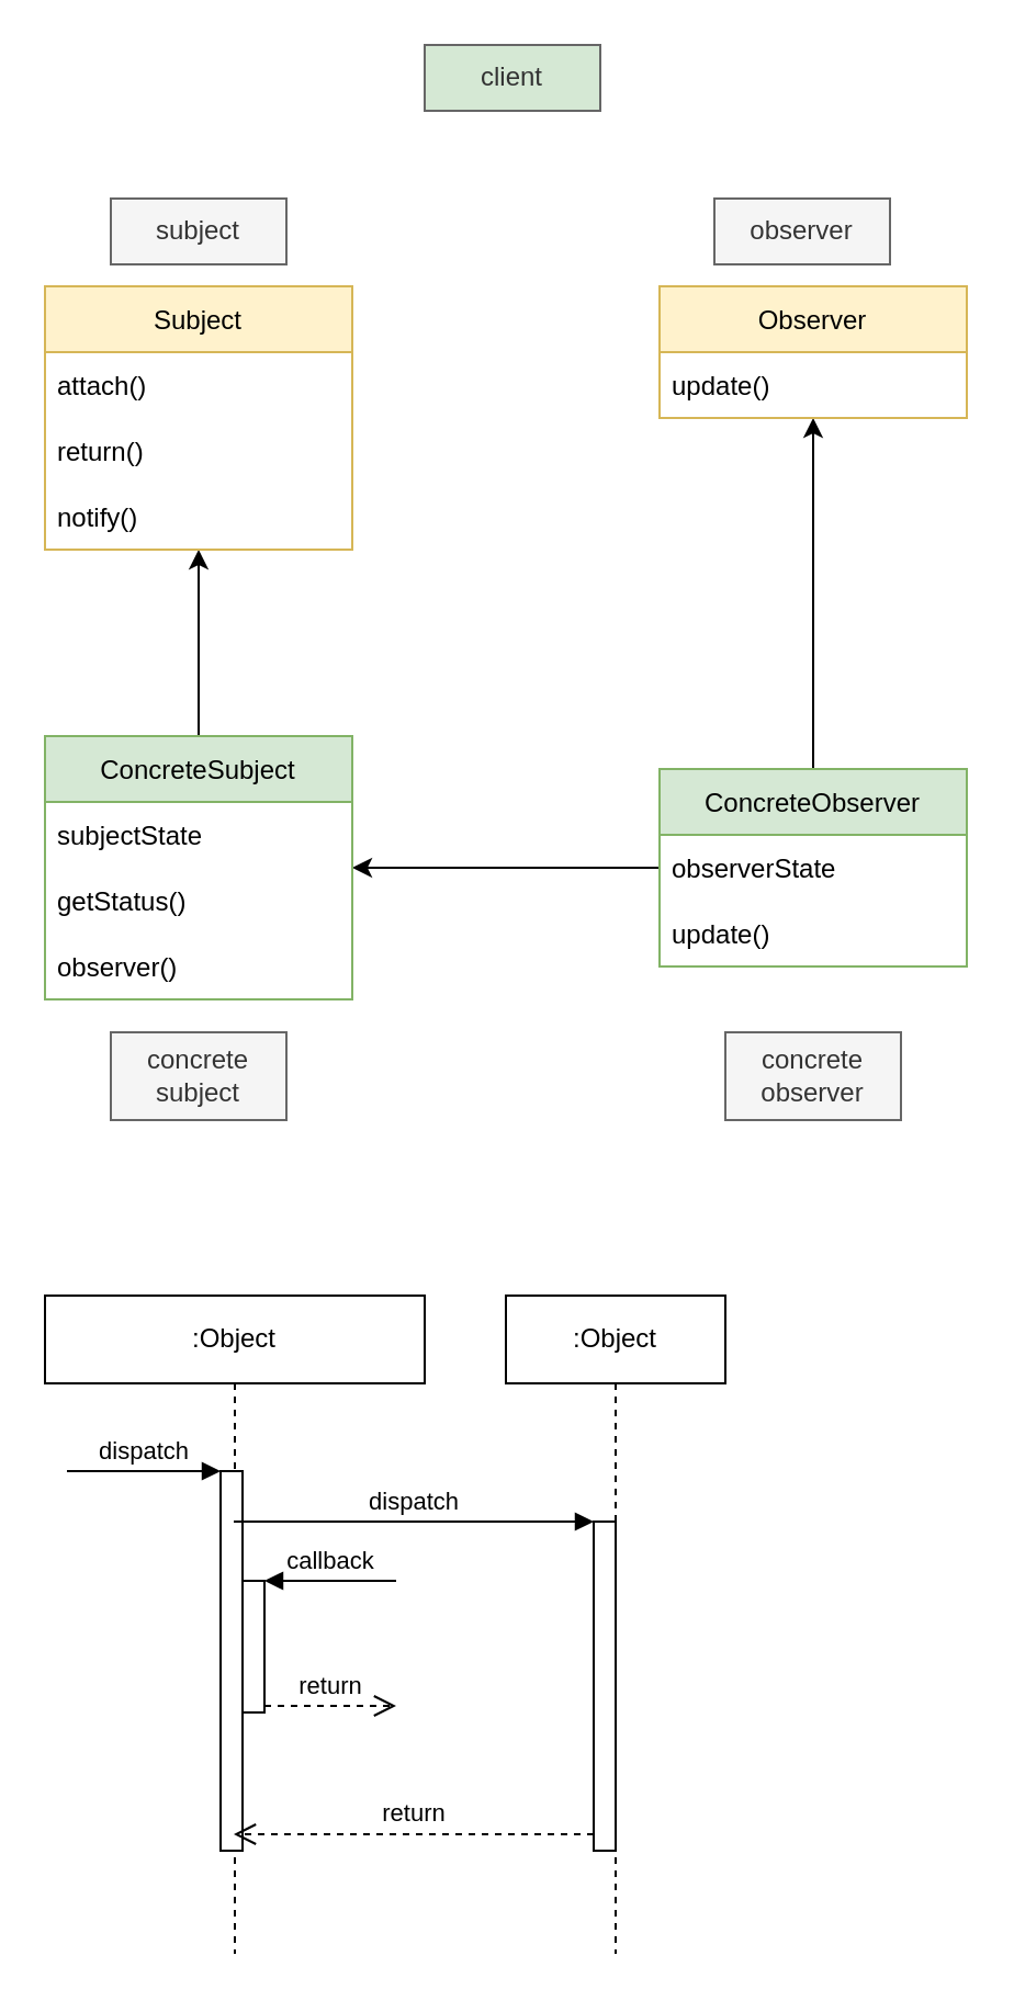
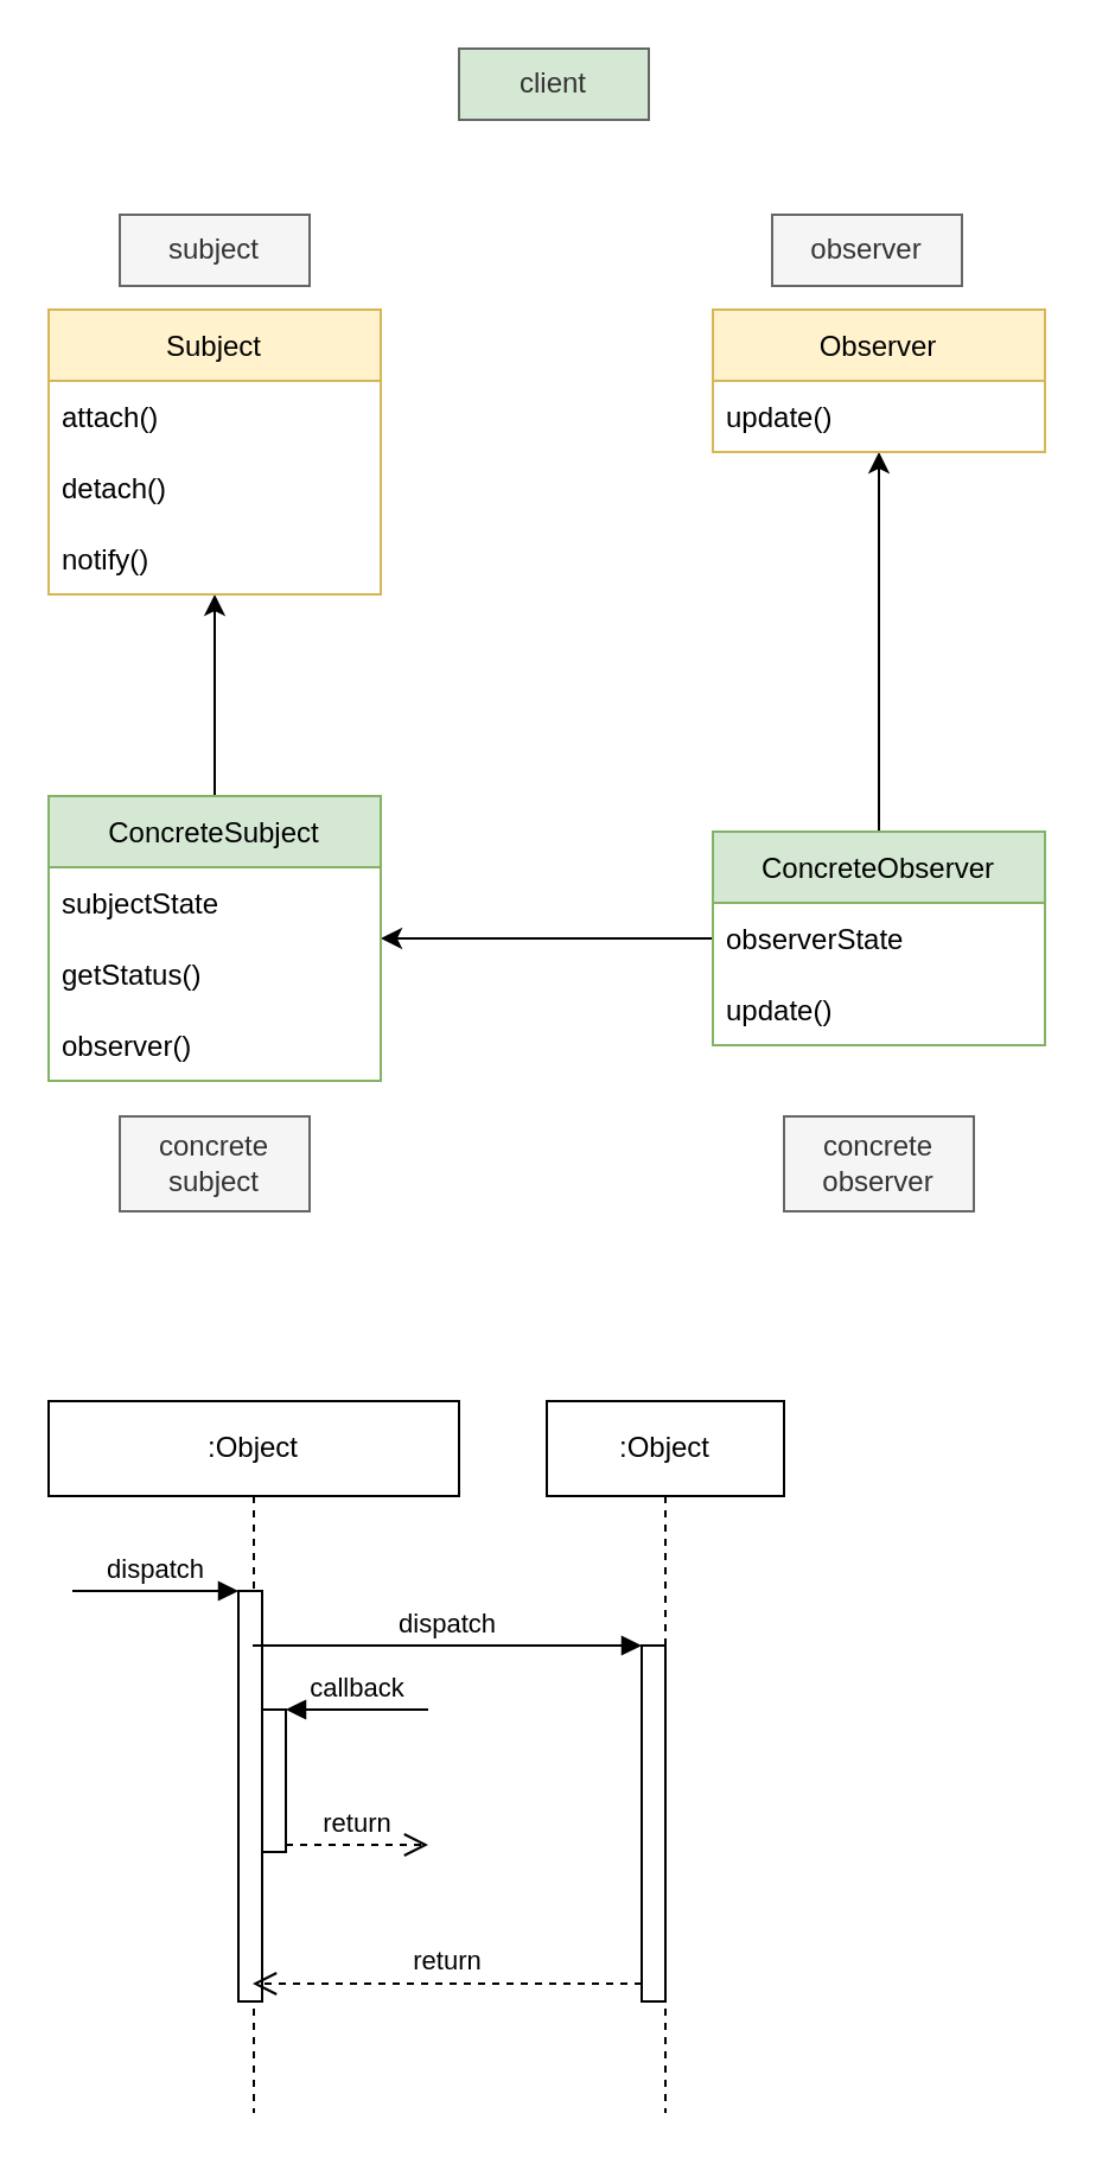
  <mxCell id="0" />
  <mxCell id="1" parent="0" />
  <mxCell id="2" value="concrete observer" style="rounded=0;whiteSpace=wrap;html=1;fillColor=#f5f5f5;fontColor=#333333;strokeColor=#666666;" parent="1" vertex="1"><mxGeometry x="330" y="470" width="80" height="40" as="geometry" /></mxCell>
  <mxCell id="3" style="edgeStyle=orthogonalEdgeStyle;rounded=0;orthogonalLoop=1;jettySize=auto;html=1;" parent="1" source="5" target="19" edge="1"><mxGeometry relative="1" as="geometry" /></mxCell>
  <mxCell id="4" style="edgeStyle=orthogonalEdgeStyle;rounded=0;orthogonalLoop=1;jettySize=auto;html=1;" parent="1" source="5" target="9" edge="1"><mxGeometry relative="1" as="geometry" /></mxCell>
  <mxCell id="5" value="ConcreteObserver" style="swimlane;fontStyle=0;childLayout=stackLayout;horizontal=1;startSize=30;horizontalStack=0;resizeParent=1;resizeParentMax=0;resizeLast=0;collapsible=1;marginBottom=0;fillColor=#d5e8d4;strokeColor=#82b366;" parent="1" vertex="1"><mxGeometry x="300" y="350" width="140" height="90" as="geometry" /></mxCell>
  <mxCell id="6" value="observerState" style="text;strokeColor=none;fillColor=none;align=left;verticalAlign=middle;spacingLeft=4;spacingRight=4;overflow=hidden;points=[[0,0.5],[1,0.5]];portConstraint=eastwest;rotatable=0;" parent="5" vertex="1"><mxGeometry y="30" width="140" height="30" as="geometry" /></mxCell>
  <mxCell id="7" value="update()" style="text;strokeColor=none;fillColor=none;align=left;verticalAlign=middle;spacingLeft=4;spacingRight=4;overflow=hidden;points=[[0,0.5],[1,0.5]];portConstraint=eastwest;rotatable=0;" parent="5" vertex="1"><mxGeometry y="60" width="140" height="30" as="geometry" /></mxCell>
  <mxCell id="8" style="edgeStyle=orthogonalEdgeStyle;rounded=0;orthogonalLoop=1;jettySize=auto;html=1;" parent="1" source="9" target="14" edge="1"><mxGeometry relative="1" as="geometry" /></mxCell>
  <mxCell id="9" value="ConcreteSubject" style="swimlane;fontStyle=0;childLayout=stackLayout;horizontal=1;startSize=30;horizontalStack=0;resizeParent=1;resizeParentMax=0;resizeLast=0;collapsible=1;marginBottom=0;fillColor=#d5e8d4;strokeColor=#82b366;" parent="1" vertex="1"><mxGeometry x="20" y="335" width="140" height="120" as="geometry" /></mxCell>
  <mxCell id="10" value="subjectState" style="text;strokeColor=none;fillColor=none;align=left;verticalAlign=middle;spacingLeft=4;spacingRight=4;overflow=hidden;points=[[0,0.5],[1,0.5]];portConstraint=eastwest;rotatable=0;" parent="9" vertex="1"><mxGeometry y="30" width="140" height="30" as="geometry" /></mxCell>
  <mxCell id="11" value="getStatus()" style="text;strokeColor=none;fillColor=none;align=left;verticalAlign=middle;spacingLeft=4;spacingRight=4;overflow=hidden;points=[[0,0.5],[1,0.5]];portConstraint=eastwest;rotatable=0;" parent="9" vertex="1"><mxGeometry y="60" width="140" height="30" as="geometry" /></mxCell>
  <mxCell id="12" value="observer()" style="text;strokeColor=none;fillColor=none;align=left;verticalAlign=middle;spacingLeft=4;spacingRight=4;overflow=hidden;points=[[0,0.5],[1,0.5]];portConstraint=eastwest;rotatable=0;" parent="9" vertex="1"><mxGeometry y="90" width="140" height="30" as="geometry" /></mxCell>
  <mxCell id="13" value="concrete subject" style="rounded=0;whiteSpace=wrap;html=1;fillColor=#f5f5f5;fontColor=#333333;strokeColor=#666666;" parent="1" vertex="1"><mxGeometry x="50" y="470" width="80" height="40" as="geometry" /></mxCell>
  <mxCell id="14" value="Subject" style="swimlane;fontStyle=0;childLayout=stackLayout;horizontal=1;startSize=30;horizontalStack=0;resizeParent=1;resizeParentMax=0;resizeLast=0;collapsible=1;marginBottom=0;fillColor=#fff2cc;strokeColor=#d6b656;" parent="1" vertex="1"><mxGeometry x="20" y="130" width="140" height="120" as="geometry" /></mxCell>
  <mxCell id="15" value="attach()" style="text;strokeColor=none;fillColor=none;align=left;verticalAlign=middle;spacingLeft=4;spacingRight=4;overflow=hidden;points=[[0,0.5],[1,0.5]];portConstraint=eastwest;rotatable=0;" parent="14" vertex="1"><mxGeometry y="30" width="140" height="30" as="geometry" /></mxCell>
- <mxCell id="16" value="return()" style="text;strokeColor=none;fillColor=none;align=left;verticalAlign=middle;spacingLeft=4;spacingRight=4;overflow=hidden;points=[[0,0.5],[1,0.5]];portConstraint=eastwest;rotatable=0;" parent="14" vertex="1"><mxGeometry y="60" width="140" height="30" as="geometry" /></mxCell>
+ <mxCell id="16" value="detach()" style="text;strokeColor=none;fillColor=none;align=left;verticalAlign=middle;spacingLeft=4;spacingRight=4;overflow=hidden;points=[[0,0.5],[1,0.5]];portConstraint=eastwest;rotatable=0;" parent="14" vertex="1"><mxGeometry y="60" width="140" height="30" as="geometry" /></mxCell>
  <mxCell id="17" value="notify()" style="text;strokeColor=none;fillColor=none;align=left;verticalAlign=middle;spacingLeft=4;spacingRight=4;overflow=hidden;points=[[0,0.5],[1,0.5]];portConstraint=eastwest;rotatable=0;" parent="14" vertex="1"><mxGeometry y="90" width="140" height="30" as="geometry" /></mxCell>
  <mxCell id="18" value="subject" style="rounded=0;whiteSpace=wrap;html=1;fillColor=#f5f5f5;fontColor=#333333;strokeColor=#666666;" parent="1" vertex="1"><mxGeometry x="50" y="90" width="80" height="30" as="geometry" /></mxCell>
  <mxCell id="19" value="Observer" style="swimlane;fontStyle=0;childLayout=stackLayout;horizontal=1;startSize=30;horizontalStack=0;resizeParent=1;resizeParentMax=0;resizeLast=0;collapsible=1;marginBottom=0;fillColor=#fff2cc;strokeColor=#d6b656;" parent="1" vertex="1"><mxGeometry x="300" y="130" width="140" height="60" as="geometry" /></mxCell>
  <mxCell id="20" value="update()" style="text;strokeColor=none;fillColor=none;align=left;verticalAlign=middle;spacingLeft=4;spacingRight=4;overflow=hidden;points=[[0,0.5],[1,0.5]];portConstraint=eastwest;rotatable=0;" parent="19" vertex="1"><mxGeometry y="30" width="140" height="30" as="geometry" /></mxCell>
  <mxCell id="21" value="client" style="rounded=0;whiteSpace=wrap;html=1;fillColor=#d5e8d4;fontColor=#333333;strokeColor=#666666;" parent="1" vertex="1"><mxGeometry x="193" y="20" width="80" height="30" as="geometry" /></mxCell>
  <mxCell id="22" value=":Object" style="shape=umlLifeline;perimeter=lifelinePerimeter;whiteSpace=wrap;html=1;container=1;collapsible=0;recursiveResize=0;outlineConnect=0;rounded=0;" parent="1" vertex="1"><mxGeometry x="20" y="590" width="173" height="300" as="geometry" /></mxCell>
  <mxCell id="23" value="" style="group;rounded=0;" parent="22" vertex="1" connectable="0"><mxGeometry x="10" y="80" width="80" height="173" as="geometry" /></mxCell>
  <mxCell id="24" value="" style="html=1;points=[];perimeter=orthogonalPerimeter;rounded=0;" parent="23" vertex="1"><mxGeometry x="70" width="10" height="173" as="geometry" /></mxCell>
  <mxCell id="25" value="dispatch" style="html=1;verticalAlign=bottom;endArrow=block;entryX=0;entryY=0;rounded=0;" parent="23" target="24" edge="1"><mxGeometry relative="1" as="geometry"><mxPoint as="sourcePoint" /></mxGeometry></mxCell>
  <mxCell id="26" value="" style="group;rounded=0;" parent="22" vertex="1" connectable="0"><mxGeometry x="90" y="130" width="70" height="60" as="geometry" /></mxCell>
  <mxCell id="27" value="" style="html=1;points=[];perimeter=orthogonalPerimeter;rounded=0;" parent="26" vertex="1"><mxGeometry width="10" height="60" as="geometry" /></mxCell>
  <mxCell id="28" value="callback" style="html=1;verticalAlign=bottom;endArrow=block;entryX=1;entryY=0;rounded=0;" parent="26" target="27" edge="1"><mxGeometry relative="1" as="geometry"><mxPoint x="70" as="sourcePoint" /></mxGeometry></mxCell>
  <mxCell id="29" value="return" style="html=1;verticalAlign=bottom;endArrow=open;dashed=1;endSize=8;exitX=1;exitY=0.95;rounded=0;" parent="26" source="27" edge="1"><mxGeometry relative="1" as="geometry"><mxPoint x="70" y="57" as="targetPoint" /></mxGeometry></mxCell>
  <mxCell id="30" value=":Object" style="shape=umlLifeline;perimeter=lifelinePerimeter;whiteSpace=wrap;html=1;container=1;collapsible=0;recursiveResize=0;outlineConnect=0;rounded=0;" parent="1" vertex="1"><mxGeometry x="230" y="590" width="100" height="300" as="geometry" /></mxCell>
  <mxCell id="31" value="" style="group;rounded=0;" parent="30" vertex="1" connectable="0"><mxGeometry x="-30" y="103" width="80" height="150" as="geometry" /></mxCell>
  <mxCell id="32" value="" style="html=1;points=[];perimeter=orthogonalPerimeter;rounded=0;" parent="31" vertex="1"><mxGeometry x="70" width="10" height="150" as="geometry" /></mxCell>
  <mxCell id="33" value="dispatch" style="html=1;verticalAlign=bottom;endArrow=block;entryX=0;entryY=0;rounded=0;" parent="1" source="22" target="32" edge="1"><mxGeometry relative="1" as="geometry"><mxPoint x="200" y="693" as="sourcePoint" /></mxGeometry></mxCell>
  <mxCell id="34" value="return" style="html=1;verticalAlign=bottom;endArrow=open;dashed=1;endSize=8;exitX=0;exitY=0.95;rounded=0;" parent="1" source="32" target="22" edge="1"><mxGeometry relative="1" as="geometry"><mxPoint x="210" y="836" as="targetPoint" /></mxGeometry></mxCell>
  <mxCell id="35" value="observer" style="rounded=0;whiteSpace=wrap;html=1;fillColor=#f5f5f5;fontColor=#333333;strokeColor=#666666;" vertex="1" parent="1"><mxGeometry x="325" y="90" width="80" height="30" as="geometry" /></mxCell>
